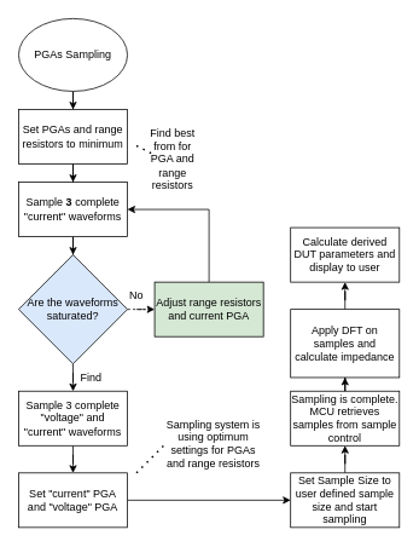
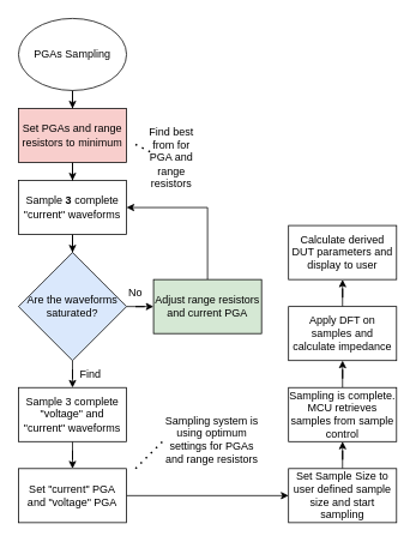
  <mxCell id="0" />
  <mxCell id="1" parent="0" />
  <mxCell id="2" value="" style="edgeStyle=orthogonalEdgeStyle;rounded=0;orthogonalLoop=1;jettySize=auto;html=1;" edge="1" parent="1" source="3" target="13"><mxGeometry relative="1" as="geometry" /></mxCell>
  <mxCell id="3" value="PGAs Sampling" style="ellipse;whiteSpace=wrap;html=1;" vertex="1" parent="1"><mxGeometry x="20" y="20" width="120" height="80" as="geometry" /></mxCell>
  <mxCell id="4" value="" style="edgeStyle=orthogonalEdgeStyle;rounded=0;orthogonalLoop=1;jettySize=auto;html=1;" edge="1" parent="1" source="5" target="8"><mxGeometry relative="1" as="geometry" /></mxCell>
  <mxCell id="5" value="Sample &lt;b&gt;3&lt;/b&gt;&amp;nbsp;complete &quot;current&quot; waveforms" style="rounded=0;whiteSpace=wrap;html=1;" vertex="1" parent="1"><mxGeometry x="20" y="200" width="120" height="60" as="geometry" /></mxCell>
- <mxCell id="6" value="" style="edgeStyle=orthogonalEdgeStyle;rounded=0;orthogonalLoop=1;jettySize=auto;html=1;dashed=1;" edge="1" parent="1" source="8" target="10"><mxGeometry relative="1" as="geometry" /></mxCell>
+ <mxCell id="6" value="" style="edgeStyle=orthogonalEdgeStyle;rounded=0;orthogonalLoop=1;jettySize=auto;html=1;" edge="1" parent="1" source="8" target="10"><mxGeometry relative="1" as="geometry" /></mxCell>
  <mxCell id="7" value="" style="edgeStyle=orthogonalEdgeStyle;rounded=0;orthogonalLoop=1;jettySize=auto;html=1;" edge="1" parent="1" source="8" target="16"><mxGeometry relative="1" as="geometry" /></mxCell>
  <mxCell id="8" value="Are the waveforms saturated?" style="rhombus;whiteSpace=wrap;html=1;fillColor=#dae8fc;" vertex="1" parent="1"><mxGeometry x="20" y="280" width="120" height="120" as="geometry" /></mxCell>
  <mxCell id="9" style="edgeStyle=orthogonalEdgeStyle;rounded=0;orthogonalLoop=1;jettySize=auto;html=1;entryX=1;entryY=0.5;entryDx=0;entryDy=0;" edge="1" parent="1" source="10" target="5"><mxGeometry relative="1" as="geometry"><Array as="points"><mxPoint x="230" y="230" /></Array></mxGeometry></mxCell>
  <mxCell id="10" value="Adjust range resistors&lt;div&gt;and current PGA&lt;/div&gt;" style="rounded=0;whiteSpace=wrap;html=1;fillColor=#d5e8d4;" vertex="1" parent="1"><mxGeometry x="170" y="310" width="120" height="60" as="geometry" /></mxCell>
  <mxCell id="11" value="No" style="text;html=1;align=center;verticalAlign=middle;whiteSpace=wrap;rounded=0;" vertex="1" parent="1"><mxGeometry x="120" y="310" width="60" height="30" as="geometry" /></mxCell>
  <mxCell id="12" value="" style="edgeStyle=orthogonalEdgeStyle;rounded=0;orthogonalLoop=1;jettySize=auto;html=1;" edge="1" parent="1" source="13" target="5"><mxGeometry relative="1" as="geometry" /></mxCell>
- <mxCell id="13" value="Set PGAs and range resistors to minimum" style="rounded=0;whiteSpace=wrap;html=1;" vertex="1" parent="1"><mxGeometry x="20" y="120" width="120" height="60" as="geometry" /></mxCell>
+ <mxCell id="13" value="Set PGAs and range resistors to minimum" style="rounded=0;whiteSpace=wrap;html=1;fillColor=#f8cecc;" vertex="1" parent="1"><mxGeometry x="20" y="120" width="120" height="60" as="geometry" /></mxCell>
  <mxCell id="14" value="Find" style="text;html=1;align=center;verticalAlign=middle;whiteSpace=wrap;rounded=0;" vertex="1" parent="1"><mxGeometry x="70" y="400" width="60" height="30" as="geometry" /></mxCell>
  <mxCell id="15" value="" style="edgeStyle=orthogonalEdgeStyle;rounded=0;orthogonalLoop=1;jettySize=auto;html=1;" edge="1" parent="1" source="16" target="18"><mxGeometry relative="1" as="geometry" /></mxCell>
  <mxCell id="16" value="Sample 3 complete &quot;voltage&quot; and &quot;current&quot; waveforms" style="rounded=0;whiteSpace=wrap;html=1;" vertex="1" parent="1"><mxGeometry x="20" y="430" width="120" height="60" as="geometry" /></mxCell>
  <mxCell id="17" style="edgeStyle=orthogonalEdgeStyle;rounded=0;orthogonalLoop=1;jettySize=auto;html=1;entryX=0;entryY=0.5;entryDx=0;entryDy=0;" edge="1" parent="1" source="18" target="22"><mxGeometry relative="1" as="geometry" /></mxCell>
  <mxCell id="18" value="Set &quot;current&quot; PGA and &quot;voltage&quot; PGA" style="rounded=0;whiteSpace=wrap;html=1;" vertex="1" parent="1"><mxGeometry x="20" y="520" width="120" height="60" as="geometry" /></mxCell>
  <mxCell id="19" value="Sampling system is using optimum settings for PGAs and range resistors" style="text;html=1;align=center;verticalAlign=middle;whiteSpace=wrap;rounded=0;" vertex="1" parent="1"><mxGeometry x="180" y="470" width="110" height="35" as="geometry" /></mxCell>
  <mxCell id="20" value="" style="endArrow=none;dashed=1;html=1;dashPattern=1 3;strokeWidth=2;rounded=0;" edge="1" parent="1"><mxGeometry width="50" height="50" relative="1" as="geometry"><mxPoint x="150" y="520" as="sourcePoint" /><mxPoint x="180" y="490" as="targetPoint" /></mxGeometry></mxCell>
  <mxCell id="21" value="" style="edgeStyle=orthogonalEdgeStyle;rounded=0;orthogonalLoop=1;jettySize=auto;html=1;" edge="1" parent="1" source="22" target="24"><mxGeometry relative="1" as="geometry" /></mxCell>
  <mxCell id="22" value="Set Sample Size to user defined sample size and start sampling" style="rounded=0;whiteSpace=wrap;html=1;" vertex="1" parent="1"><mxGeometry x="320" y="520" width="120" height="60" as="geometry" /></mxCell>
  <mxCell id="23" value="" style="edgeStyle=orthogonalEdgeStyle;rounded=0;orthogonalLoop=1;jettySize=auto;html=1;" edge="1" parent="1" source="24" target="26"><mxGeometry relative="1" as="geometry" /></mxCell>
  <mxCell id="24" value="Sampling is complete. MCU retrieves samples from sample control" style="rounded=0;whiteSpace=wrap;html=1;" vertex="1" parent="1"><mxGeometry x="320" y="430" width="120" height="60" as="geometry" /></mxCell>
  <mxCell id="25" value="" style="edgeStyle=orthogonalEdgeStyle;rounded=0;orthogonalLoop=1;jettySize=auto;html=1;" edge="1" parent="1" source="26" target="27"><mxGeometry relative="1" as="geometry" /></mxCell>
- <mxCell id="26" value="Apply DFT on samples and calculate impedance" style="rounded=0;whiteSpace=wrap;html=1;" vertex="1" parent="1"><mxGeometry x="320" y="340" width="120" height="75" as="geometry" /></mxCell>
+ <mxCell id="26" value="Apply DFT on samples and calculate impedance" style="rounded=0;whiteSpace=wrap;html=1;" vertex="1" parent="1"><mxGeometry x="320" y="340" width="120" height="60" as="geometry" /></mxCell>
  <mxCell id="27" value="Calculate derived DUT parameters and display to user" style="rounded=0;whiteSpace=wrap;html=1;" vertex="1" parent="1"><mxGeometry x="320" y="250" width="120" height="60" as="geometry" /></mxCell>
  <mxCell id="28" value="Find best from for PGA and range resistors" style="text;html=1;align=center;verticalAlign=middle;whiteSpace=wrap;rounded=0;" vertex="1" parent="1"><mxGeometry x="160" y="160" width="60" height="30" as="geometry" /></mxCell>
  <mxCell id="29" value="" style="endArrow=none;dashed=1;html=1;dashPattern=1 3;strokeWidth=2;rounded=0;" edge="1" parent="1"><mxGeometry width="50" height="50" relative="1" as="geometry"><mxPoint x="150" y="160" as="sourcePoint" /><mxPoint x="170" y="170" as="targetPoint" /></mxGeometry></mxCell>
